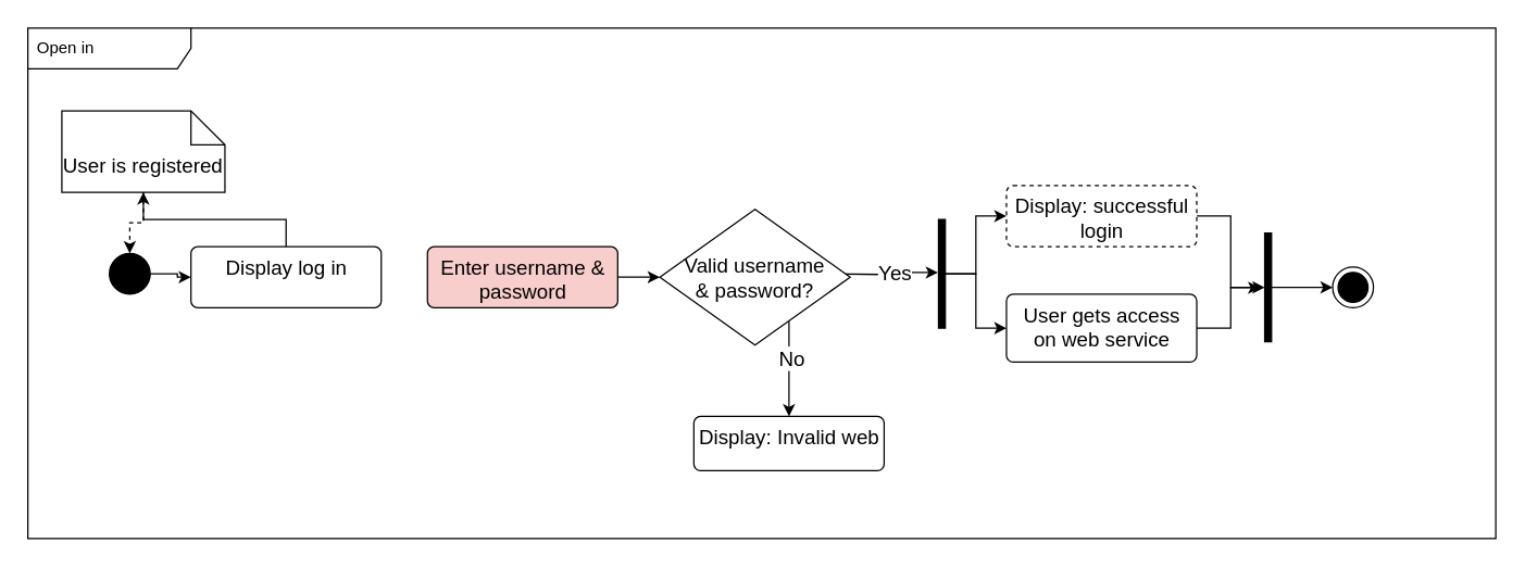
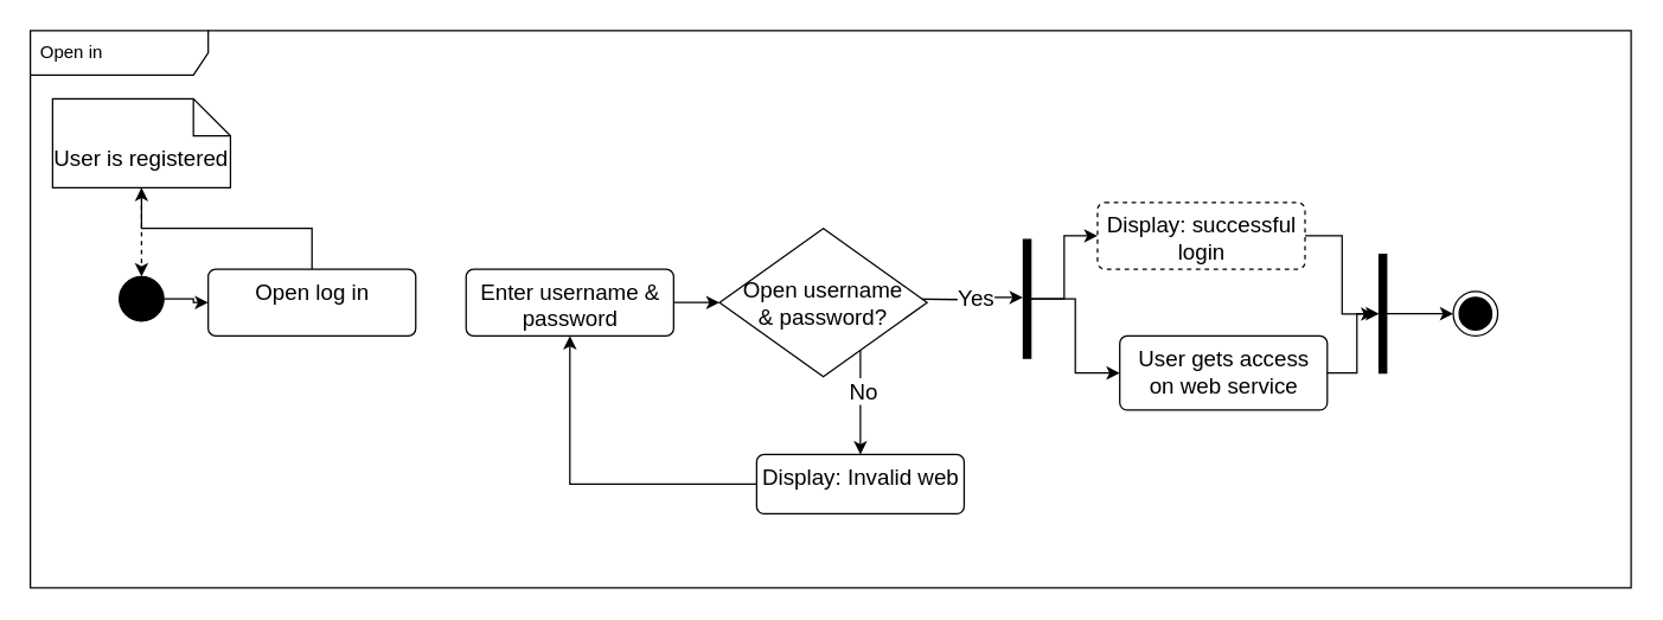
  <mxCell id="0" />
  <mxCell id="1" parent="0" />
  <mxCell id="2" style="edgeStyle=orthogonalEdgeStyle;rounded=0;orthogonalLoop=1;jettySize=auto;html=1;entryX=0;entryY=0.5;entryDx=0;entryDy=0;strokeWidth=1;fontSize=15;" edge="1" parent="1" source="3" target="13"><mxGeometry relative="1" as="geometry" /></mxCell>
  <mxCell id="3" value="" style="ellipse;fillColor=strokeColor;strokeWidth=1;fontSize=15;" vertex="1" parent="1"><mxGeometry x="80" y="186" width="30" height="30" as="geometry" /></mxCell>
  <mxCell id="4" value="" style="ellipse;html=1;shape=endState;fillColor=strokeColor;strokeWidth=1;fontSize=15;" vertex="1" parent="1"><mxGeometry x="980" y="196" width="30" height="30" as="geometry" /></mxCell>
  <mxCell id="5" value="Open in" style="shape=umlFrame;whiteSpace=wrap;html=1;width=120;height=30;boundedLbl=1;verticalAlign=middle;align=left;spacingLeft=5;" vertex="1" parent="1"><mxGeometry x="20" y="20" width="1080" height="376" as="geometry" /></mxCell>
  <mxCell id="6" style="edgeStyle=orthogonalEdgeStyle;rounded=0;orthogonalLoop=1;jettySize=auto;html=1;strokeWidth=1;fontSize=15;" edge="1" parent="1" source="7" target="25"><mxGeometry relative="1" as="geometry" /></mxCell>
- <mxCell id="7" value="User gets access &lt;br&gt;on web service" style="html=1;align=center;verticalAlign=top;rounded=1;absoluteArcSize=1;arcSize=10;dashed=0;strokeWidth=1;fontSize=15;" vertex="1" parent="1"><mxGeometry x="740" y="216" width="140" height="50" as="geometry" /></mxCell>
+ <mxCell id="7" value="User gets access &lt;br&gt;on web service" style="html=1;align=center;verticalAlign=top;rounded=1;absoluteArcSize=1;arcSize=10;dashed=0;strokeWidth=1;fontSize=15;" vertex="1" parent="1"><mxGeometry x="755" y="226" width="140" height="50" as="geometry" /></mxCell>
  <mxCell id="8" style="edgeStyle=orthogonalEdgeStyle;rounded=0;orthogonalLoop=1;jettySize=auto;html=1;entryX=0;entryY=0.5;entryDx=0;entryDy=0;strokeWidth=1;fontSize=15;" edge="1" parent="1" source="9" target="20"><mxGeometry relative="1" as="geometry" /></mxCell>
- <mxCell id="9" value="Enter username &amp;amp; &lt;br style=&quot;font-size: 15px;&quot;&gt;password" style="html=1;align=center;verticalAlign=top;rounded=1;absoluteArcSize=1;arcSize=10;dashed=0;strokeWidth=1;fontSize=15;fillColor=#f8cecc;" vertex="1" parent="1"><mxGeometry x="314" y="181" width="140" height="45" as="geometry" /></mxCell>
+ <mxCell id="9" value="Enter username &amp;amp; &lt;br style=&quot;font-size: 15px;&quot;&gt;password" style="html=1;align=center;verticalAlign=top;rounded=1;absoluteArcSize=1;arcSize=10;dashed=0;strokeWidth=1;fontSize=15;" vertex="1" parent="1"><mxGeometry x="314" y="181" width="140" height="45" as="geometry" /></mxCell>
  <mxCell id="10" style="edgeStyle=orthogonalEdgeStyle;rounded=0;orthogonalLoop=1;jettySize=auto;html=1;entryX=-0.652;entryY=0.503;entryDx=0;entryDy=0;entryPerimeter=0;strokeWidth=1;fontSize=15;" edge="1" parent="1" source="11" target="25"><mxGeometry relative="1" as="geometry" /></mxCell>
  <mxCell id="11" value="Display: successful &lt;br&gt;login" style="html=1;align=center;verticalAlign=top;rounded=1;absoluteArcSize=1;arcSize=10;dashed=1;strokeWidth=1;fontSize=15;" vertex="1" parent="1"><mxGeometry x="740" y="136" width="140" height="45" as="geometry" /></mxCell>
  <mxCell id="12" style="edgeStyle=orthogonalEdgeStyle;rounded=0;orthogonalLoop=1;jettySize=auto;html=1;strokeWidth=1;fontSize=15;" edge="1" parent="1" source="13" target="15"><mxGeometry relative="1" as="geometry" /></mxCell>
- <mxCell id="13" value="Display log in" style="html=1;align=center;verticalAlign=top;rounded=1;absoluteArcSize=1;arcSize=10;dashed=0;strokeWidth=1;fontSize=15;" vertex="1" parent="1"><mxGeometry x="140" y="181" width="140" height="45" as="geometry" /></mxCell>
+ <mxCell id="13" value="Open log in" style="html=1;align=center;verticalAlign=top;rounded=1;absoluteArcSize=1;arcSize=10;dashed=0;strokeWidth=1;fontSize=15;" vertex="1" parent="1"><mxGeometry x="140" y="181" width="140" height="45" as="geometry" /></mxCell>
  <mxCell id="14" style="edgeStyle=orthogonalEdgeStyle;rounded=0;orthogonalLoop=1;jettySize=auto;html=1;entryX=0.5;entryY=0;entryDx=0;entryDy=0;dashed=1;strokeWidth=1;fontSize=15;" edge="1" parent="1" source="15" target="3"><mxGeometry relative="1" as="geometry" /></mxCell>
- <mxCell id="15" value="User is registered&lt;br style=&quot;font-size: 15px;&quot;&gt;" style="shape=note2;boundedLbl=1;whiteSpace=wrap;html=1;size=25;verticalAlign=top;align=center;strokeWidth=1;fontSize=15;" vertex="1" parent="1"><mxGeometry x="45" y="81" width="120" height="60" as="geometry" /></mxCell>
+ <mxCell id="15" value="User is registered&lt;br style=&quot;font-size: 15px;&quot;&gt;" style="shape=note2;boundedLbl=1;whiteSpace=wrap;html=1;size=25;verticalAlign=top;align=center;strokeWidth=1;fontSize=15;" vertex="1" parent="1"><mxGeometry x="35" y="66" width="120" height="60" as="geometry" /></mxCell>
  <mxCell id="16" style="edgeStyle=orthogonalEdgeStyle;rounded=0;orthogonalLoop=1;jettySize=auto;html=1;strokeWidth=1;fontSize=15;entryX=-0.077;entryY=0.488;entryDx=0;entryDy=0;entryPerimeter=0;" edge="1" parent="1" target="23"><mxGeometry relative="1" as="geometry"><mxPoint x="605" y="201" as="sourcePoint" /><mxPoint x="730" y="201" as="targetPoint" /></mxGeometry></mxCell>
  <mxCell id="17" value="Yes" style="edgeLabel;html=1;align=center;verticalAlign=middle;resizable=0;points=[];fontSize=15;" vertex="1" connectable="0" parent="16"><mxGeometry x="0.256" y="1" relative="1" as="geometry"><mxPoint as="offset" /></mxGeometry></mxCell>
  <mxCell id="18" style="edgeStyle=orthogonalEdgeStyle;rounded=0;orthogonalLoop=1;jettySize=auto;html=1;strokeWidth=1;fontSize=15;" edge="1" parent="1" source="20"><mxGeometry relative="1" as="geometry"><mxPoint x="580" y="306" as="targetPoint" /><Array as="points"><mxPoint x="580" y="276" /><mxPoint x="580" y="276" /></Array></mxGeometry></mxCell>
  <mxCell id="19" value="No" style="edgeLabel;html=1;align=center;verticalAlign=middle;resizable=0;points=[];fontSize=15;" vertex="1" connectable="0" parent="18"><mxGeometry x="-0.228" y="1" relative="1" as="geometry"><mxPoint as="offset" /></mxGeometry></mxCell>
- <mxCell id="20" value="Valid username &#10;&amp; password?" style="rhombus;strokeWidth=1;fontSize=15;" vertex="1" parent="1"><mxGeometry x="485" y="153.5" width="140" height="100" as="geometry" /></mxCell>
+ <mxCell id="20" value="Open username &#10;&amp; password?" style="rhombus;strokeWidth=1;fontSize=15;" vertex="1" parent="1"><mxGeometry x="485" y="153.5" width="140" height="100" as="geometry" /></mxCell>
  <mxCell id="21" style="edgeStyle=orthogonalEdgeStyle;rounded=0;orthogonalLoop=1;jettySize=auto;html=1;entryX=0;entryY=0.5;entryDx=0;entryDy=0;strokeWidth=1;fontSize=15;" edge="1" parent="1" source="23" target="11"><mxGeometry relative="1" as="geometry" /></mxCell>
  <mxCell id="22" style="edgeStyle=orthogonalEdgeStyle;rounded=0;orthogonalLoop=1;jettySize=auto;html=1;entryX=0;entryY=0.5;entryDx=0;entryDy=0;strokeWidth=1;fontSize=15;" edge="1" parent="1" source="23" target="7"><mxGeometry relative="1" as="geometry" /></mxCell>
  <mxCell id="23" value="" style="html=1;points=[];perimeter=orthogonalPerimeter;fillColor=strokeColor;strokeWidth=1;fontSize=15;" vertex="1" parent="1"><mxGeometry x="690" y="161" width="5" height="80" as="geometry" /></mxCell>
  <mxCell id="24" style="edgeStyle=orthogonalEdgeStyle;rounded=0;orthogonalLoop=1;jettySize=auto;html=1;strokeWidth=1;fontSize=15;" edge="1" parent="1" source="25" target="4"><mxGeometry relative="1" as="geometry" /></mxCell>
  <mxCell id="25" value="" style="html=1;points=[];perimeter=orthogonalPerimeter;fillColor=strokeColor;strokeWidth=1;fontSize=15;" vertex="1" parent="1"><mxGeometry x="930" y="171" width="5" height="80" as="geometry" /></mxCell>
+ <mxCell id="26" style="edgeStyle=orthogonalEdgeStyle;rounded=0;orthogonalLoop=1;jettySize=auto;html=1;entryX=0.5;entryY=1;entryDx=0;entryDy=0;strokeWidth=1;fontSize=15;" edge="1" parent="1" source="27" target="9"><mxGeometry relative="1" as="geometry" /></mxCell>
  <mxCell id="27" value="Display: Invalid web" style="html=1;align=center;verticalAlign=top;rounded=1;absoluteArcSize=1;arcSize=10;dashed=0;strokeWidth=1;fontSize=15;" vertex="1" parent="1"><mxGeometry x="510" y="306" width="140" height="40" as="geometry" /></mxCell>
